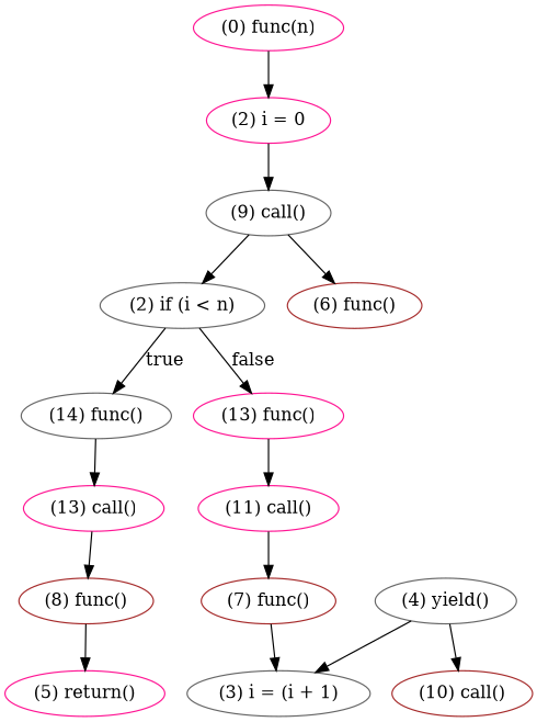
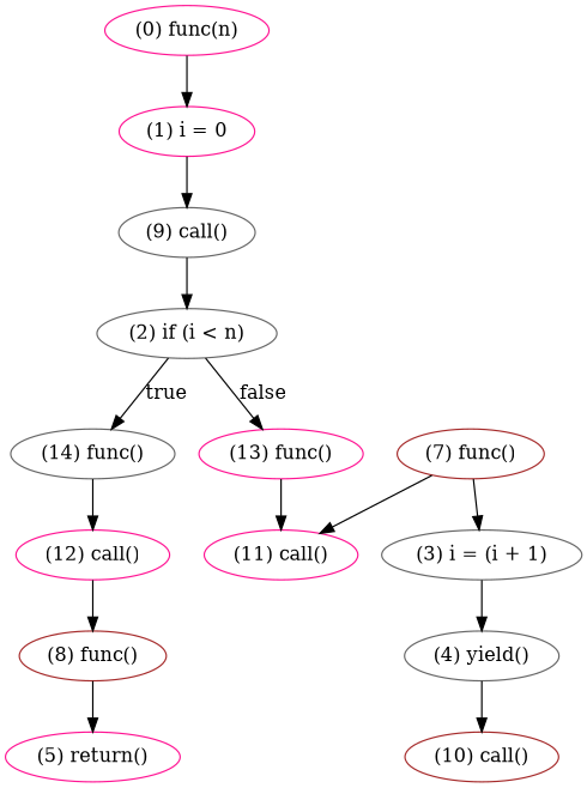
  digraph {
    node [color=deeppink]
    n1 [label="(0) func(n)"]
-   n2 [label="(2) i = 0"]
+   n2 [label="(1) i = 0"]
    n3 [color=gray40 label="(9) call()"]
    n4 [color=gray40 label="(2) if (i < n)"]
-   n5 [color=brown label="(6) func()"]
    n6 [label="(13) func()"]
    n7 [color=gray40 label="(14) func()"]
    n8 [label="(11) call()"]
-   n9 [label="(13) call()"]
+   n9 [label="(12) call()"]
    n10 [color=gray40 label="(3) i = (i + 1)"]
    n11 [color=gray40 label="(4) yield()"]
    n12 [color=brown label="(10) call()"]
    n13 [label="(5) return()"]
    n14 [color=brown label="(7) func()"]
    n15 [color=brown label="(8) func()"]
    n1 -> n2
    n2 -> n3
    n3 -> n4
-   n3 -> n5
    n4 -> n6 [label=false]
    n4 -> n7 [label=true]
    n6 -> n8
    n7 -> n9
-   n8 -> n14
+   n14 -> n8
    n9 -> n15
-   n11 -> n10
+   n10 -> n11
    n11 -> n12
    n14 -> n10
    n15 -> n13
  }
